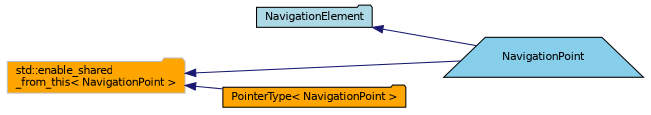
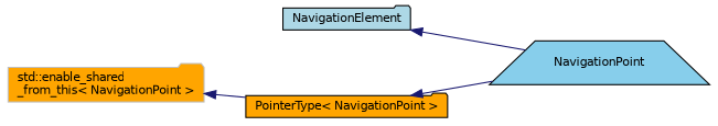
  digraph {
    rankdir=LR
    node [color=black fillcolor=orange fontname=Helvetica fontsize=10 shape=folder style=filled]
    edge [color=midnightblue dir=back fontname=Helvetica fontsize=10 labelfontname=Helvetica labelfontsize=10 style=solid]
    n1 [fillcolor=skyblue fontcolor=black height=0.2 label=NavigationPoint shape=trapezium width=0.4]
    n2 [fillcolor=lightblue height=0.2 label=NavigationElement width=0.4]
    n3 [height=0.2 label="PointerType\< NavigationPoint \>" width=0.4]
    n4 [color=grey75 height=0.2 label="std::enable_shared\l_from_this\< NavigationPoint \>" width=0.4]
    n2 -> n1
-   n4 -> n1
+   n3 -> n1
    n4 -> n3
  }
